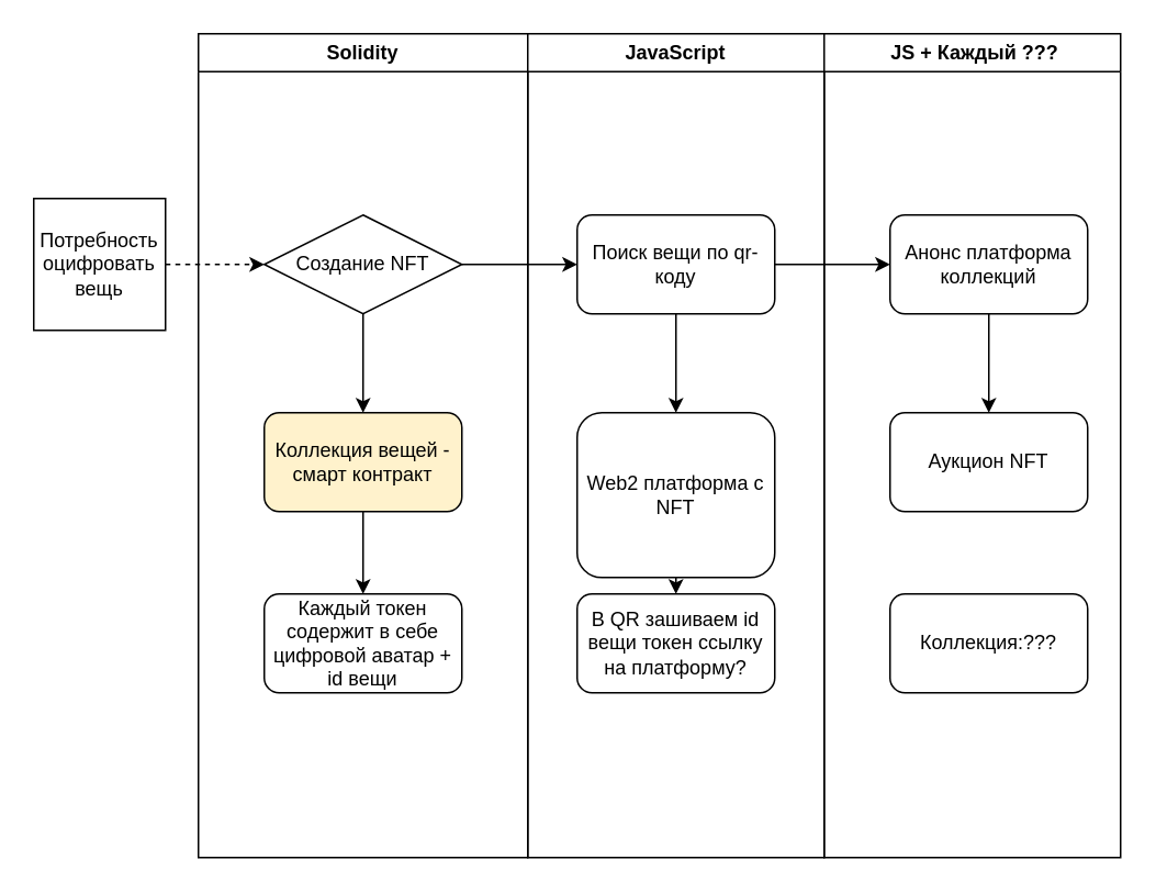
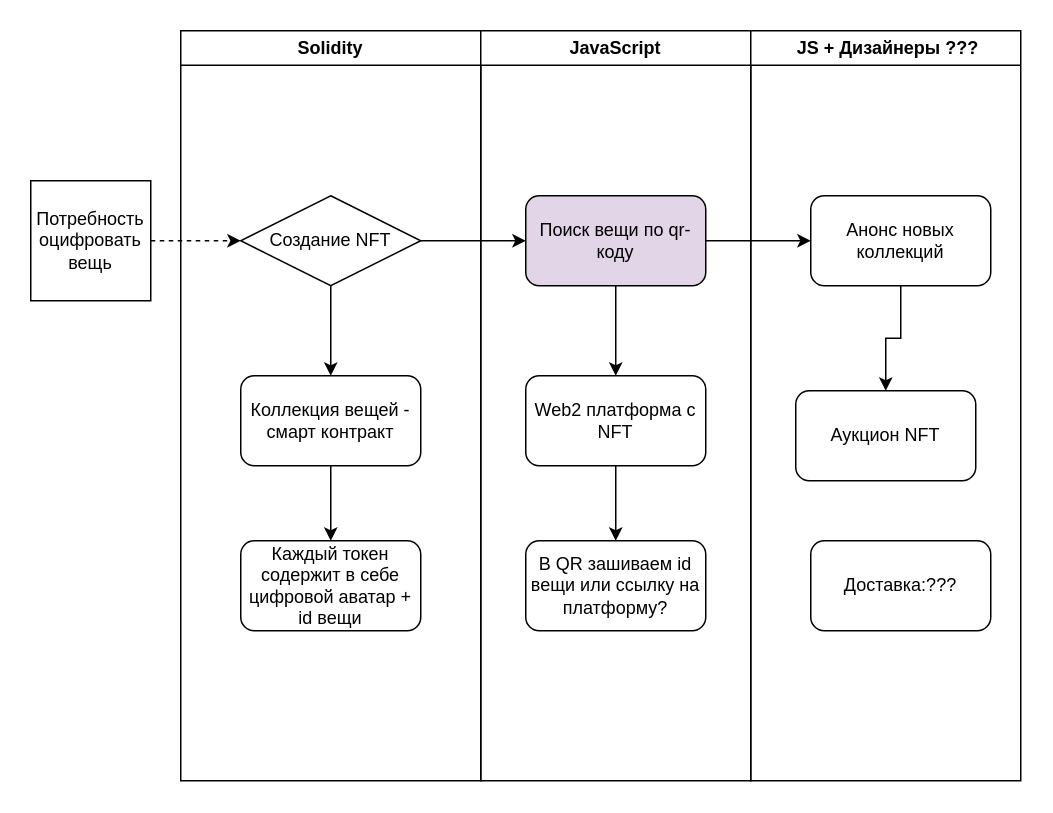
  <mxCell id="0" />
  <mxCell id="1" parent="0" />
  <mxCell id="2" style="edgeStyle=orthogonalEdgeStyle;rounded=0;orthogonalLoop=1;jettySize=auto;html=1;exitX=1;exitY=0.5;exitDx=0;exitDy=0;dashed=1;" edge="1" parent="1" source="3" target="6"><mxGeometry relative="1" as="geometry"><mxPoint x="180" y="160" as="targetPoint" /></mxGeometry></mxCell>
  <mxCell id="3" value="Потребность оцифровать вещь" style="whiteSpace=wrap;html=1;aspect=fixed;rounded=0;" vertex="1" parent="1"><mxGeometry x="20" y="120" width="80" height="80" as="geometry" /></mxCell>
  <mxCell id="4" style="edgeStyle=orthogonalEdgeStyle;rounded=0;orthogonalLoop=1;jettySize=auto;html=1;exitX=0.5;exitY=1;exitDx=0;exitDy=0;" edge="1" parent="1" source="6"><mxGeometry relative="1" as="geometry"><mxPoint x="220" y="250" as="targetPoint" /></mxGeometry></mxCell>
  <mxCell id="5" style="edgeStyle=orthogonalEdgeStyle;rounded=0;orthogonalLoop=1;jettySize=auto;html=1;exitX=1;exitY=0.5;exitDx=0;exitDy=0;" edge="1" parent="1" source="6"><mxGeometry relative="1" as="geometry"><mxPoint x="350" y="160" as="targetPoint" /></mxGeometry></mxCell>
  <mxCell id="6" value="Создание NFT" style="rhombus;whiteSpace=wrap;html=1;" vertex="1" parent="1"><mxGeometry x="160" y="130" width="120" height="60" as="geometry" /></mxCell>
  <mxCell id="7" style="edgeStyle=orthogonalEdgeStyle;rounded=0;orthogonalLoop=1;jettySize=auto;html=1;exitX=0.5;exitY=1;exitDx=0;exitDy=0;" edge="1" parent="1" source="8" target="9"><mxGeometry relative="1" as="geometry"><mxPoint x="220" y="390" as="targetPoint" /></mxGeometry></mxCell>
- <mxCell id="8" value="Коллекция вещей - смарт контракт" style="rounded=1;whiteSpace=wrap;html=1;fillColor=#fff2cc;" vertex="1" parent="1"><mxGeometry x="160" y="250" width="120" height="60" as="geometry" /></mxCell>
+ <mxCell id="8" value="Коллекция вещей - смарт контракт" style="rounded=1;whiteSpace=wrap;html=1;" vertex="1" parent="1"><mxGeometry x="160" y="250" width="120" height="60" as="geometry" /></mxCell>
  <mxCell id="9" value="Каждый токен содержит в себе цифровой аватар + id вещи" style="rounded=1;whiteSpace=wrap;html=1;" vertex="1" parent="1"><mxGeometry x="160" y="360" width="120" height="60" as="geometry" /></mxCell>
  <mxCell id="10" style="edgeStyle=orthogonalEdgeStyle;rounded=0;orthogonalLoop=1;jettySize=auto;html=1;exitX=0.5;exitY=1;exitDx=0;exitDy=0;" edge="1" parent="1" source="12" target="14"><mxGeometry relative="1" as="geometry" /></mxCell>
  <mxCell id="11" style="edgeStyle=orthogonalEdgeStyle;rounded=0;orthogonalLoop=1;jettySize=auto;html=1;exitX=1;exitY=0.5;exitDx=0;exitDy=0;" edge="1" parent="1" source="12" target="17"><mxGeometry relative="1" as="geometry" /></mxCell>
- <mxCell id="12" value="Поиск вещи по qr-коду" style="rounded=1;whiteSpace=wrap;html=1;" vertex="1" parent="1"><mxGeometry x="350" y="130" width="120" height="60" as="geometry" /></mxCell>
+ <mxCell id="12" value="Поиск вещи по qr-коду" style="rounded=1;whiteSpace=wrap;html=1;fillColor=#e1d5e7;" vertex="1" parent="1"><mxGeometry x="350" y="130" width="120" height="60" as="geometry" /></mxCell>
  <mxCell id="13" style="edgeStyle=orthogonalEdgeStyle;rounded=0;orthogonalLoop=1;jettySize=auto;html=1;exitX=0.5;exitY=1;exitDx=0;exitDy=0;" edge="1" parent="1" source="14"><mxGeometry relative="1" as="geometry"><mxPoint x="410" y="360" as="targetPoint" /></mxGeometry></mxCell>
- <mxCell id="14" value="Web2 платформа с NFT" style="rounded=1;whiteSpace=wrap;html=1;" vertex="1" parent="1"><mxGeometry x="350" y="250" width="120" height="100" as="geometry" /></mxCell>
- <mxCell id="15" value="В QR зашиваем id вещи токен ссылку на платформу?" style="rounded=1;whiteSpace=wrap;html=1;" vertex="1" parent="1"><mxGeometry x="350" y="360" width="120" height="60" as="geometry" /></mxCell>
+ <mxCell id="14" value="Web2 платформа с NFT" style="rounded=1;whiteSpace=wrap;html=1;" vertex="1" parent="1"><mxGeometry x="350" y="250" width="120" height="60" as="geometry" /></mxCell>
+ <mxCell id="15" value="В QR зашиваем id вещи или ссылку на платформу?" style="rounded=1;whiteSpace=wrap;html=1;" vertex="1" parent="1"><mxGeometry x="350" y="360" width="120" height="60" as="geometry" /></mxCell>
  <mxCell id="16" style="edgeStyle=orthogonalEdgeStyle;rounded=0;orthogonalLoop=1;jettySize=auto;html=1;exitX=0.5;exitY=1;exitDx=0;exitDy=0;" edge="1" parent="1" source="17" target="18"><mxGeometry relative="1" as="geometry" /></mxCell>
- <mxCell id="17" value="Анонс платформа коллекций" style="rounded=1;whiteSpace=wrap;html=1;" vertex="1" parent="1"><mxGeometry x="540" y="130" width="120" height="60" as="geometry" /></mxCell>
- <mxCell id="18" value="Аукцион NFT" style="rounded=1;whiteSpace=wrap;html=1;" vertex="1" parent="1"><mxGeometry x="540" y="250" width="120" height="60" as="geometry" /></mxCell>
- <mxCell id="19" value="Коллекция:???" style="rounded=1;whiteSpace=wrap;html=1;" vertex="1" parent="1"><mxGeometry x="540" y="360" width="120" height="60" as="geometry" /></mxCell>
+ <mxCell id="17" value="Анонс новых коллекций" style="rounded=1;whiteSpace=wrap;html=1;" vertex="1" parent="1"><mxGeometry x="540" y="130" width="120" height="60" as="geometry" /></mxCell>
+ <mxCell id="18" value="Аукцион NFT" style="rounded=1;whiteSpace=wrap;html=1;" vertex="1" parent="1"><mxGeometry x="530" y="260" width="120" height="60" as="geometry" /></mxCell>
+ <mxCell id="19" value="Доставка:???" style="rounded=1;whiteSpace=wrap;html=1;" vertex="1" parent="1"><mxGeometry x="540" y="360" width="120" height="60" as="geometry" /></mxCell>
  <mxCell id="20" value="Solidity" style="swimlane;whiteSpace=wrap;html=1;" vertex="1" parent="1"><mxGeometry x="120" y="20" width="200" height="500" as="geometry" /></mxCell>
  <mxCell id="21" value="JavaScript" style="swimlane;whiteSpace=wrap;html=1;" vertex="1" parent="1"><mxGeometry x="320" y="20" width="180" height="500" as="geometry" /></mxCell>
- <mxCell id="22" value="&amp;nbsp;JS + Каждый ???" style="swimlane;whiteSpace=wrap;html=1;" vertex="1" parent="1"><mxGeometry x="500" y="20" width="180" height="500" as="geometry" /></mxCell>
+ <mxCell id="22" value="&amp;nbsp;JS + Дизайнеры ???" style="swimlane;whiteSpace=wrap;html=1;" vertex="1" parent="1"><mxGeometry x="500" y="20" width="180" height="500" as="geometry" /></mxCell>
